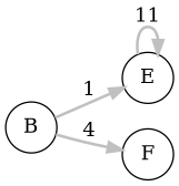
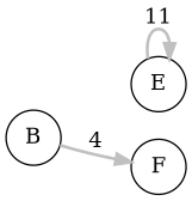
  digraph {
    rankdir=LR
    node [shape=circle]
    edge [color=grey style=bold]
    B
    E
    F
-   B -> E [label=1]
    B -> F [label=4]
    E -> E [label=11]
  }
